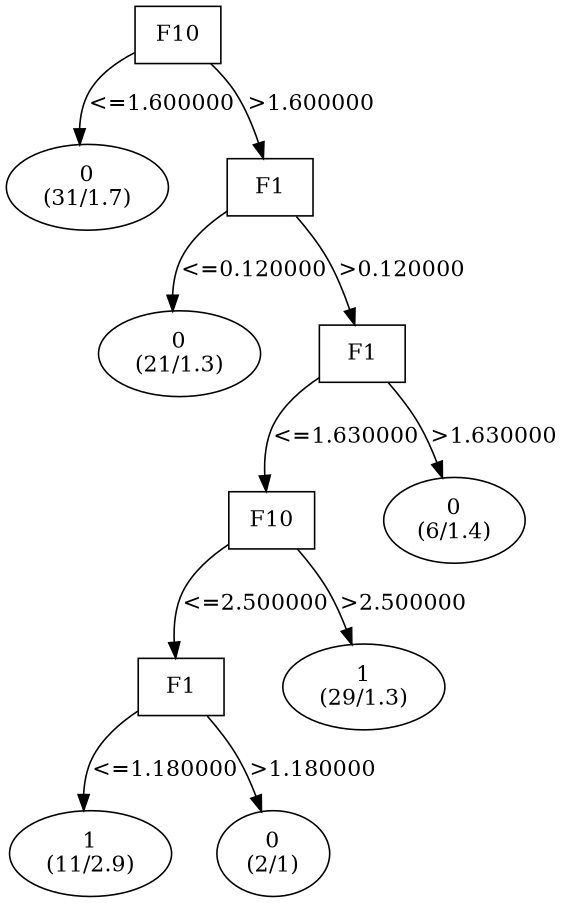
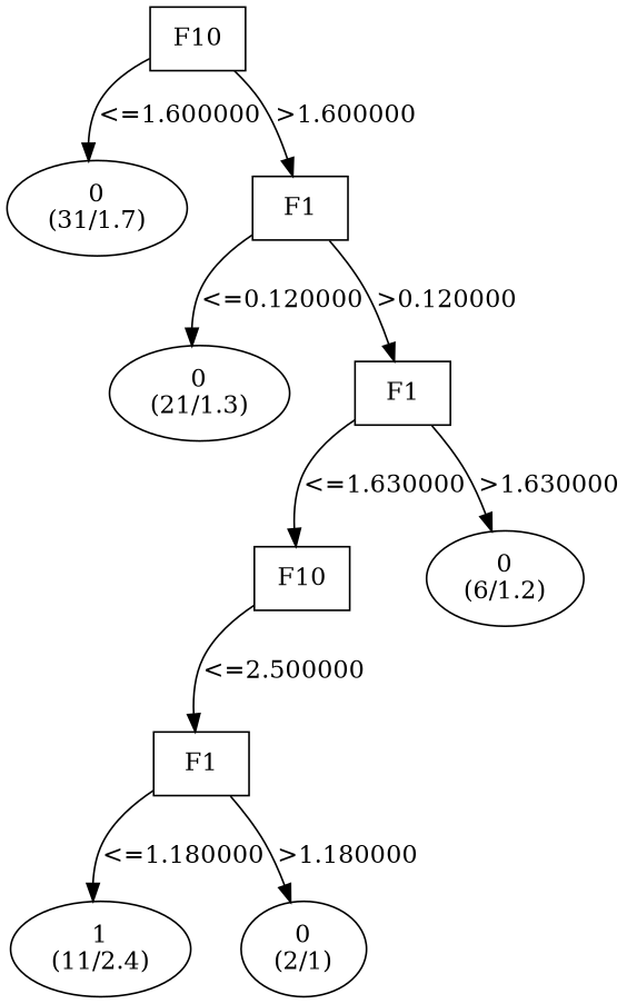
  digraph {
    node [shape=ellipse]
    n1 [label="F10\n" shape=box]
    n2 [label="0\n(31/1.7)"]
    n3 [label="F1\n" shape=box]
    n4 [label="0\n(21/1.3)"]
    n5 [label="F1\n" shape=box]
    n6 [label="F10\n" shape=box]
-   n7 [label="0\n(6/1.4)"]
+   n7 [label="0\n(6/1.2)"]
    n8 [label="F1\n" shape=box]
-   n9 [label="1\n(29/1.3)"]
-   n10 [label="1\n(11/2.9)"]
+   n10 [label="1\n(11/2.4)"]
    n11 [label="0\n(2/1)"]
    n1 -> n2 [label="<=1.600000"]
    n1 -> n3 [label=">1.600000"]
    n3 -> n4 [label="<=0.120000"]
    n3 -> n5 [label=">0.120000"]
    n5 -> n6 [label="<=1.630000"]
    n5 -> n7 [label=">1.630000"]
    n6 -> n8 [label="<=2.500000"]
-   n6 -> n9 [label=">2.500000"]
    n8 -> n10 [label="<=1.180000"]
    n8 -> n11 [label=">1.180000"]
  }
